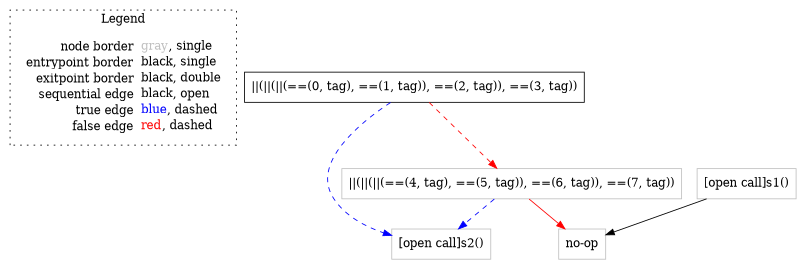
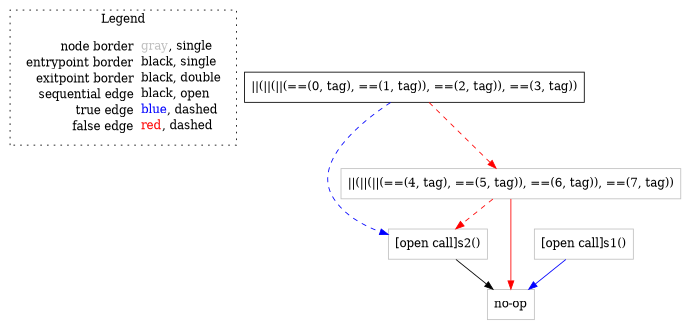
  digraph {
    node [shape=rect color=gray]
    edge [color=red style=dashed]
    n1 [label=<<table border="0" cellpadding="2" cellspacing="0" cellborder="0"><tr><td align="right">node border&nbsp;</td><td align="left"><font color="gray">gray</font>, single</td></tr><tr><td align="right">entrypoint border&nbsp;</td><td align="left"><font color="black">black</font>, single</td></tr><tr><td align="right">exitpoint border&nbsp;</td><td align="left"><font color="black">black</font>, double</td></tr><tr><td align="right">sequential edge&nbsp;</td><td align="left"><font color="black">black</font>, open</td></tr><tr><td align="right">true edge&nbsp;</td><td align="left"><font color="blue">blue</font>, dashed</td></tr><tr><td align="right">false edge&nbsp;</td><td align="left"><font color="red">red</font>, dashed</td></tr></table>> shape=plaintext color=""]
    n2 [color=black label=<||(||(||(==(0, tag), ==(1, tag)), ==(2, tag)), ==(3, tag))>]
    n3 [label=<||(||(||(==(4, tag), ==(5, tag)), ==(6, tag)), ==(7, tag))>]
    n4 [label=<[open call]s2()>]
    n5 [label=<[open call]s1()>]
    n6 [label=<no-op>]
    subgraph cluster_1 {
      label=Legend
      style=dotted
      n1
    }
    n2 -> n3
    n2 -> n4 [color=blue]
-   n3 -> n4 [color=blue]
+   n3 -> n4
    n3 -> n6 [style=solid]
-   n5 -> n6 [color=black style=""]
+   n4 -> n6 [color=black style=""]
+   n5 -> n6 [color=blue style=""]
  }
